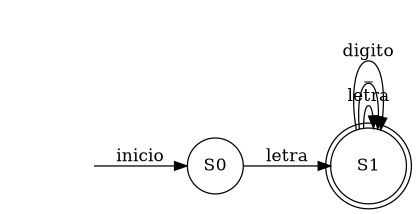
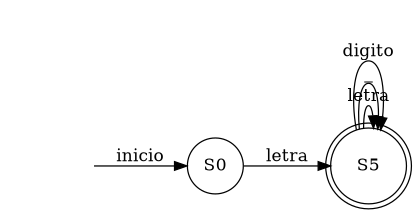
  digraph {
    rankdir=LR
    inicio [style=invis]
    n2 [label=S0 shape=circle]
-   n3 [label=S1 shape=doublecircle]
+   n3 [label=S5 shape=doublecircle]
    inicio -> n2 [label=inicio]
    n2 -> n3 [label=letra]
    n3 -> n3 [label=letra]
    n3 -> n3 [label=_]
    n3 -> n3 [label=digito]
  }
